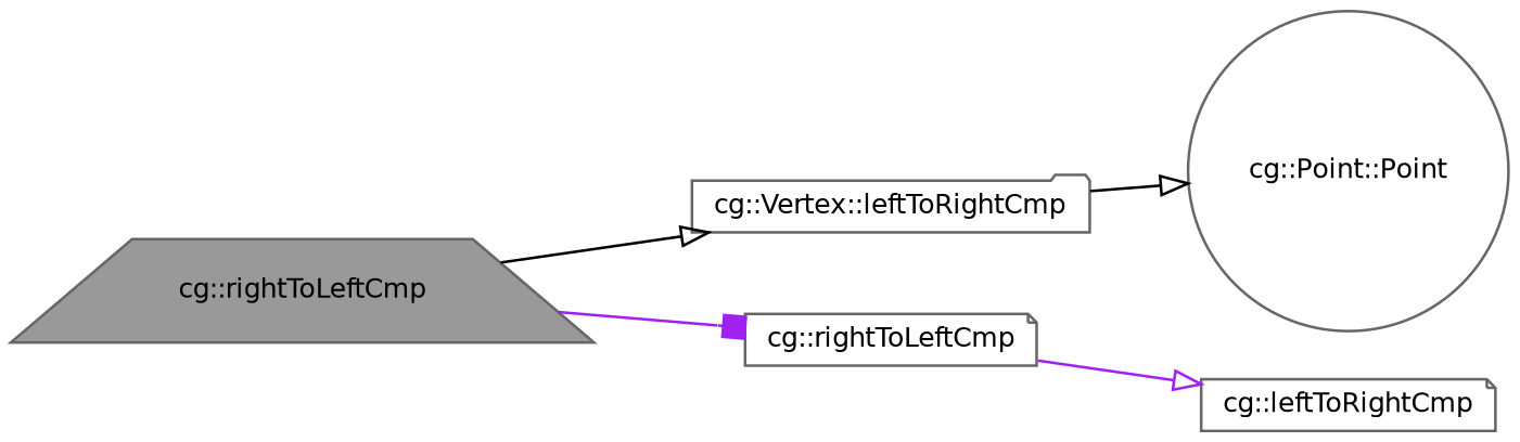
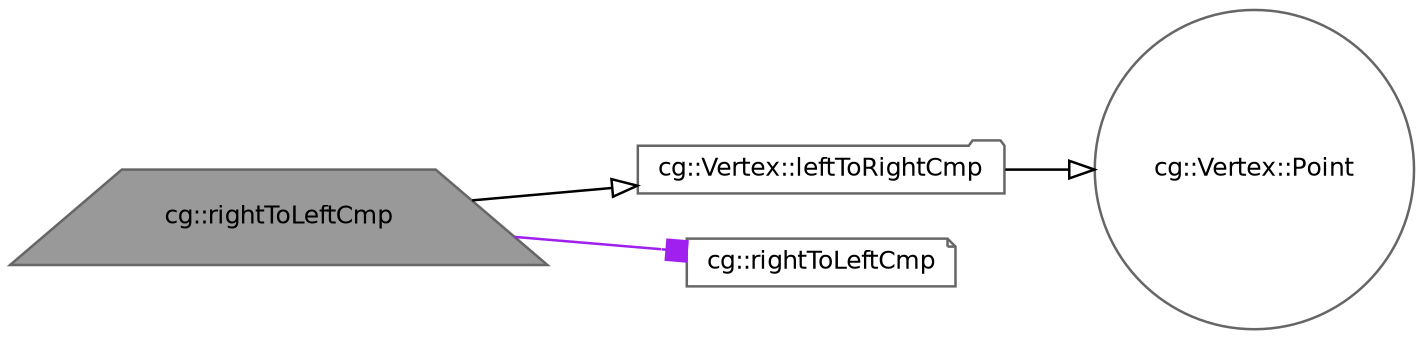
  digraph {
    rankdir=LR
    node [color=grey40 fillcolor=white fontname=Helvetica fontsize=10 shape=note style=filled]
    edge [arrowhead=onormal color=black fontname=Helvetica fontsize=10 labelfontname=Helvetica labelfontsize=10 style=solid]
    n1 [color=gray40 fillcolor=grey60 fontcolor=black height=0.2 label="cg::rightToLeftCmp" shape=trapezium width=0.4]
    n2 [height=0.2 label="cg::Vertex::leftToRightCmp" shape=folder width=0.4]
    n3 [height=0.2 label="cg::rightToLeftCmp" width=0.4]
-   n4 [height=0.2 label="cg::Point::Point" shape=circle width=0.4]
-   n5 [height=0.2 label="cg::leftToRightCmp" width=0.4]
+   n4 [height=0.2 label="cg::Vertex::Point" shape=circle width=0.4]
    n1 -> n2
    n1 -> n3 [arrowhead=box color=purple]
    n2 -> n4
-   n3 -> n5 [color=purple]
  }
